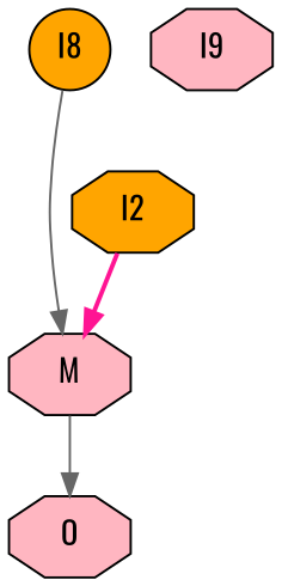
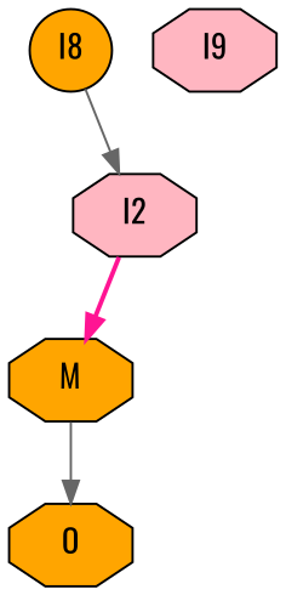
  digraph {
    fontname=Oswald
    node [LABEL=INPUT fillcolor=lightpink fontname=Oswald shape=octagon style=filled]
    edge [color=gray40 fontname=Oswald style=solid]
    n1 [fillcolor=orange label=I8 shape=circle]
-   M [LABEL=MUX2 SEL=I3]
-   O [LABEL=OUTPUT]
-   I2 [fillcolor=orange]
+   M [LABEL=MUX2 SEL=I3 fillcolor=orange]
+   O [LABEL=OUTPUT fillcolor=orange]
+   I2
    n5 [label=I9]
-   n1 -> M
+   n1 -> I2
    M -> O
    I2 -> M [color=deeppink style=bold]
  }
